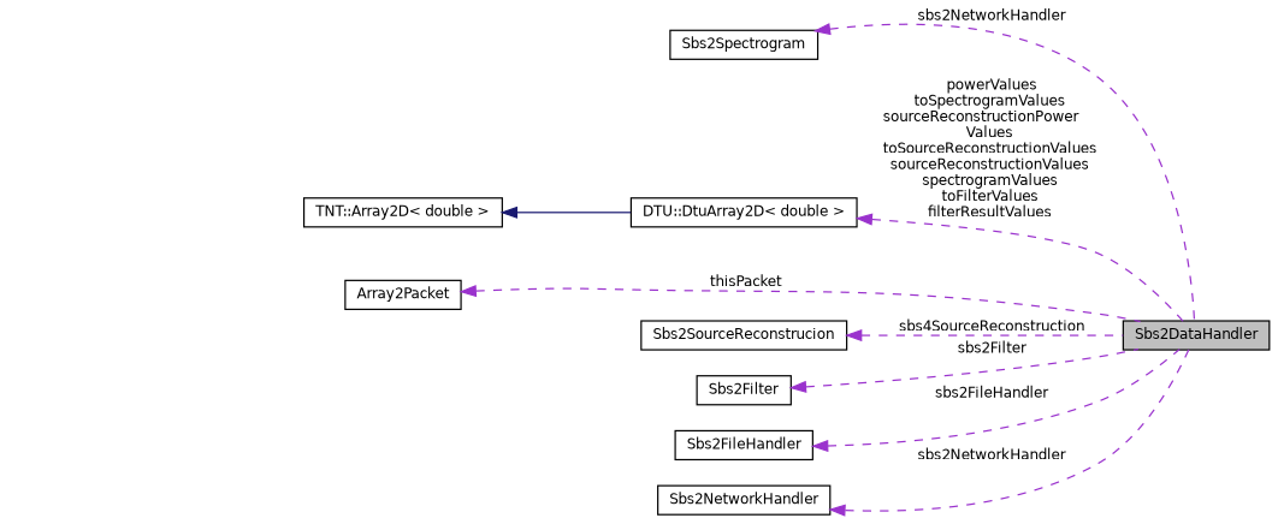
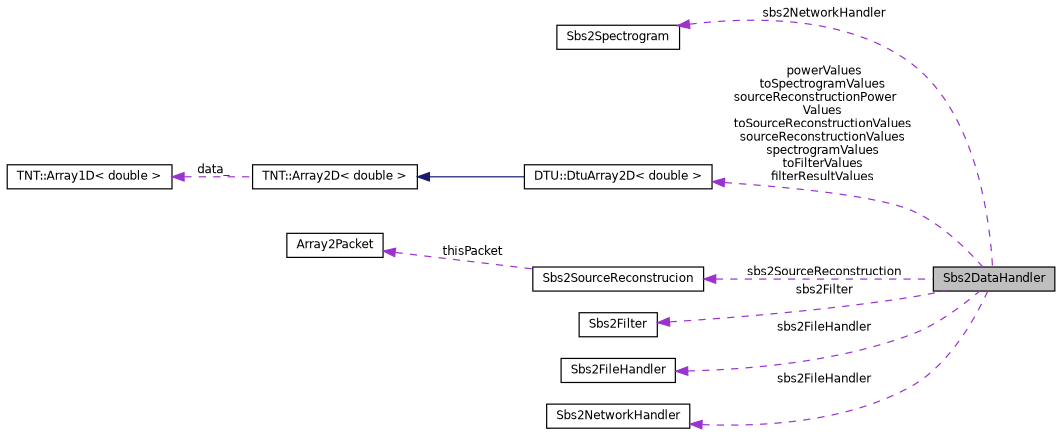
  digraph {
    rankdir=LR
    node [color=black fillcolor=white fontname=Helvetica fontsize=10 shape=record style=filled]
    edge [color=darkorchid3 dir=back fontname=Helvetica fontsize=10 labelfontname=Helvetica labelfontsize=10 style=dashed]
    n1 [fillcolor=grey75 fontcolor=black height=0.2 label=Sbs2DataHandler width=0.4]
    n2 [height=0.2 label=Sbs2Spectrogram width=0.4]
    n3 [height=0.2 label="DTU::DtuArray2D\< double \>" width=0.4]
    n4 [height=0.2 label="TNT::Array2D\< double \>" width=0.4]
+   n5 [height=0.2 label="TNT::Array1D\< double \>" width=0.4]
    n6 [height=0.2 label=Sbs2SourceReconstrucion width=0.4]
    n7 [height=0.2 label=Array2Packet width=0.4]
    n8 [height=0.2 label=Sbs2Filter width=0.4]
    n9 [height=0.2 label=Sbs2FileHandler width=0.4]
    n10 [height=0.2 label=Sbs2NetworkHandler width=0.4]
    n2 -> n1 [label=" sbs2NetworkHandler"]
    n3 -> n1 [label=" powerValues\ntoSpectrogramValues\nsourceReconstructionPower\lValues\ntoSourceReconstructionValues\nsourceReconstructionValues\nspectrogramValues\ntoFilterValues\nfilterResultValues"]
    n4 -> n3 [color=midnightblue style=solid]
-   n6 -> n1 [label=" sbs4SourceReconstruction"]
-   n7 -> n1 [label=" thisPacket"]
+   n5 -> n4 [label=" data_"]
+   n6 -> n1 [label=" sbs2SourceReconstruction"]
+   n7 -> n6 [label=" thisPacket"]
    n8 -> n1 [label=" sbs2Filter"]
    n9 -> n1 [label=" sbs2FileHandler"]
-   n10 -> n1 [label=" sbs2NetworkHandler"]
+   n10 -> n1 [label=" sbs2FileHandler"]
  }
